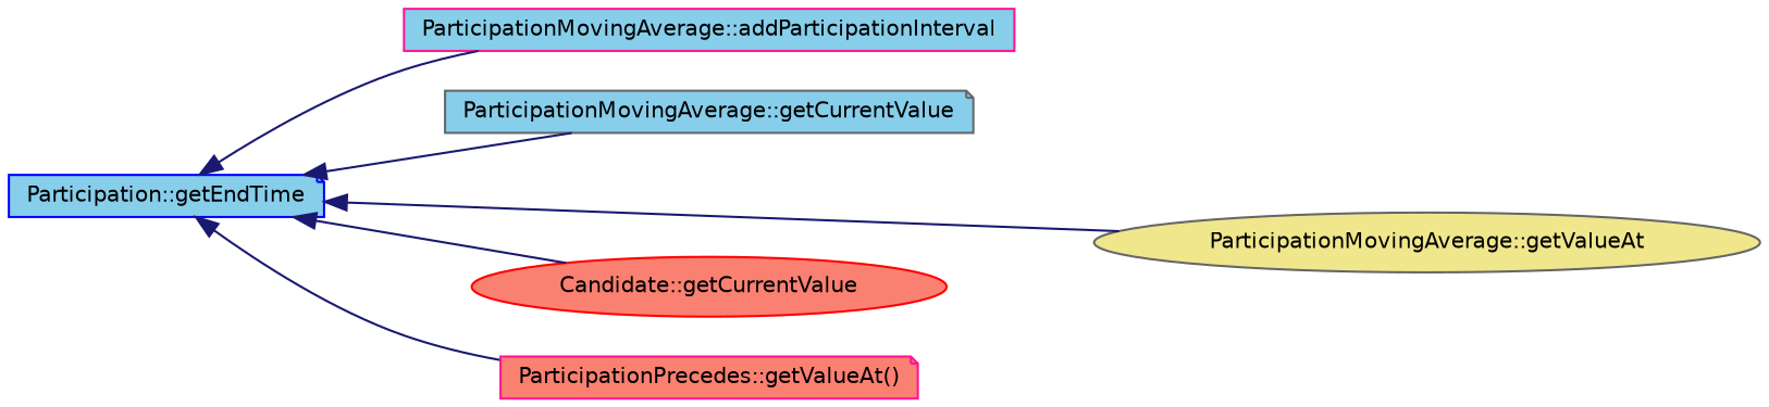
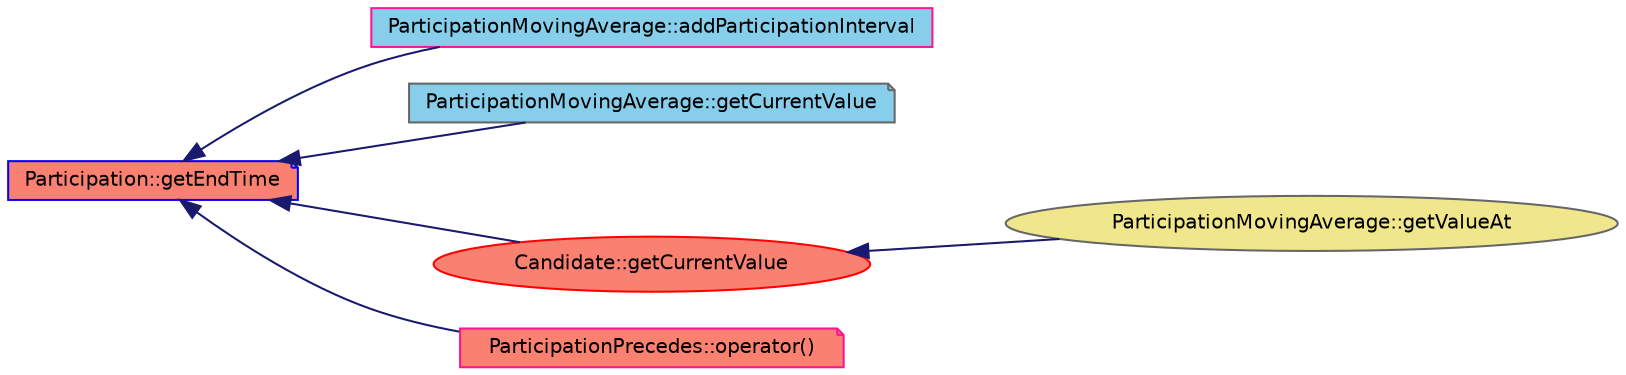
  digraph {
    rankdir=LR
    node [color=deeppink fillcolor=skyblue fontname=Helvetica fontsize=10 shape=note style=filled]
    edge [color=midnightblue dir=back fontname=Helvetica fontsize=10 labelfontname=Helvetica labelfontsize=10 style=solid]
-   n1 [color=blue fontcolor=black height=0.2 label="Participation::getEndTime" width=0.4]
+   n1 [color=blue fillcolor=salmon fontcolor=black height=0.2 label="Participation::getEndTime" width=0.4]
    n2 [height=0.2 label="ParticipationMovingAverage::addParticipationInterval" shape=box width=0.4]
    n3 [color=gray40 height=0.2 label="ParticipationMovingAverage::getCurrentValue" width=0.4]
    n4 [color=gray40 fillcolor=khaki height=0.2 label="ParticipationMovingAverage::getValueAt" shape=ellipse width=0.4]
    n5 [color=red fillcolor=salmon height=0.2 label="Candidate::getCurrentValue" shape=ellipse width=0.4]
-   n6 [fillcolor=salmon height=0.2 label="ParticipationPrecedes::getValueAt()" width=0.4]
+   n6 [fillcolor=salmon height=0.2 label="ParticipationPrecedes::operator()" width=0.4]
    n1 -> n2
    n1 -> n3
-   n1 -> n4
+   n5 -> n4
    n1 -> n5
    n1 -> n6
  }
